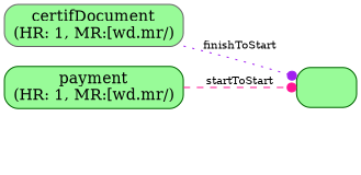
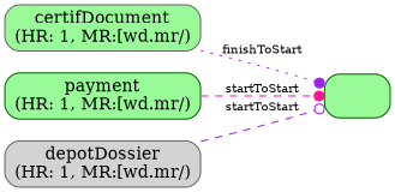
  digraph {
    rankdir=LR
    node [color=gray40 fillcolor=palegreen shape=box style="rounded,filled"]
    edge [arrowhead=dot color=purple fontsize=10 style=dashed]
    n1 [label="certifDocument\n(HR: 1, MR:[wd.mr/)"]
    "" [color=darkgreen]
    n3 [color=darkgreen label="payment\n(HR: 1, MR:[wd.mr/)"]
+   n4 [fillcolor=lightgrey label="depotDossier\n(HR: 1, MR:[wd.mr/)"]
    n1 -> "" [label=finishToStart style=dotted]
    n3 -> "" [color=deeppink label=startToStart]
+   n4 -> "" [arrowhead=odot label=startToStart]
  }
